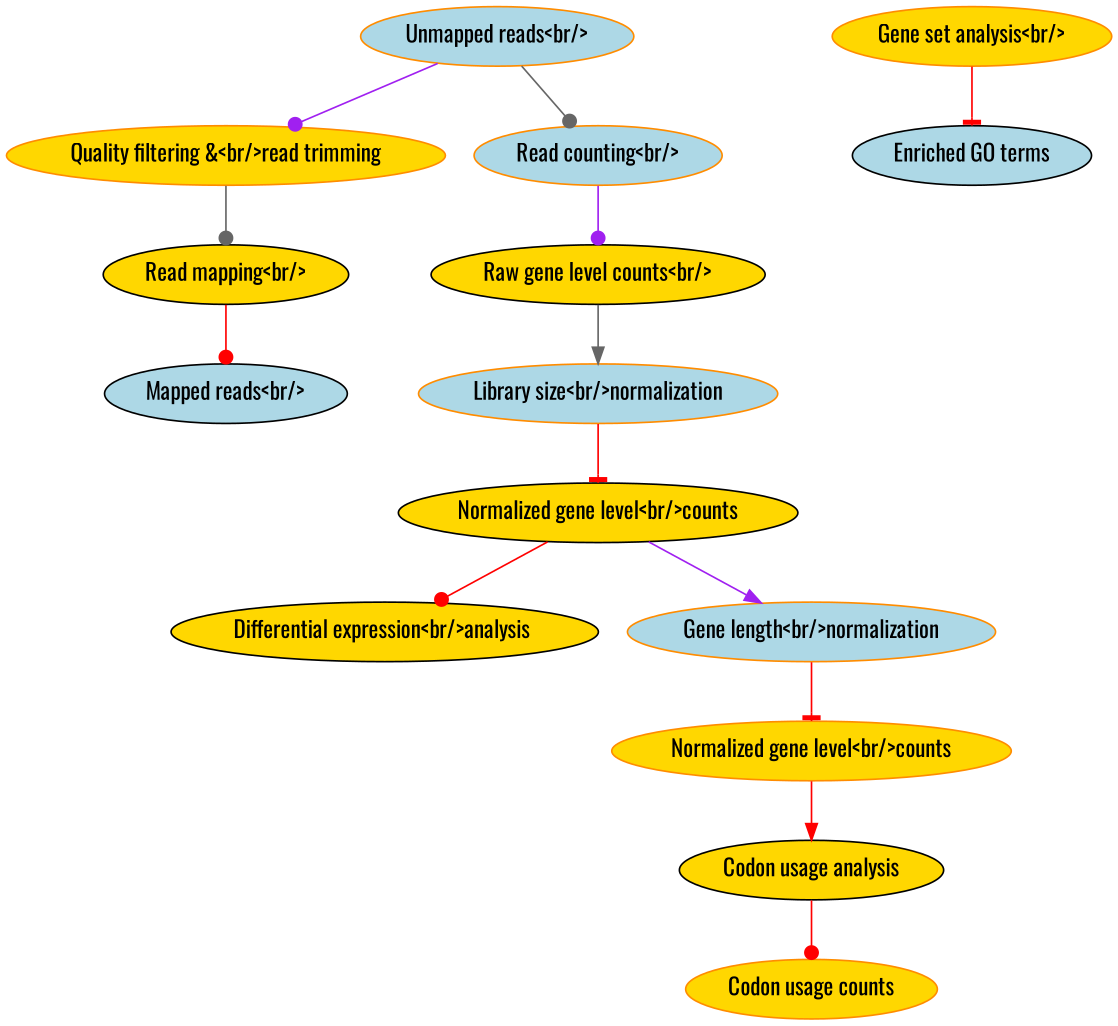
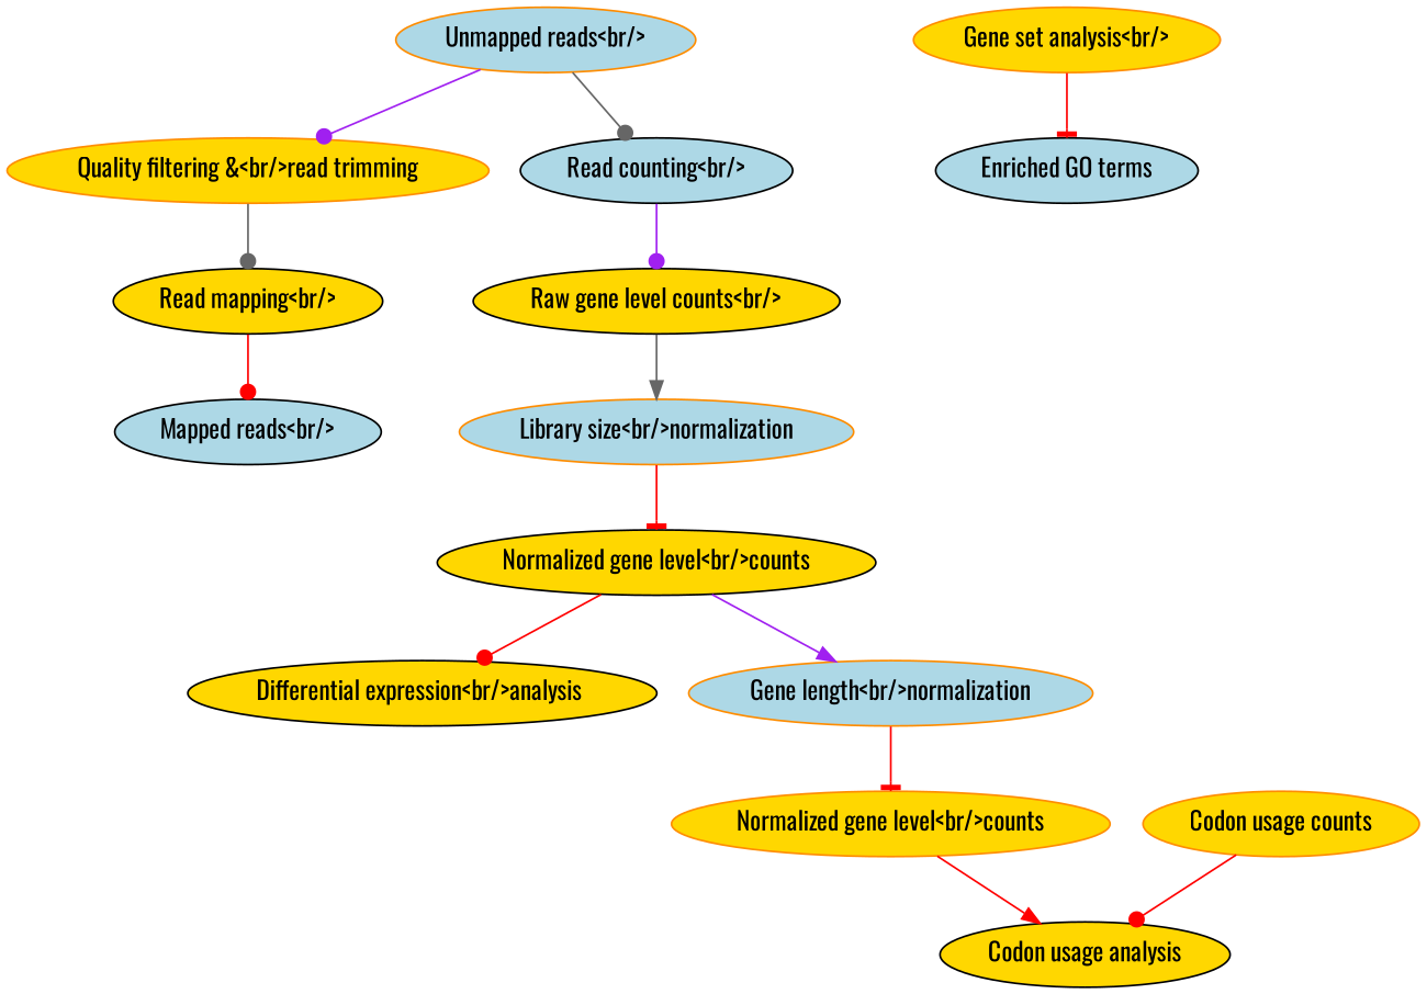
  digraph {
    fontname=Oswald
    node [color=black fillcolor=gold fontname=Oswald style=filled type=process]
    edge [arrowhead=dot color=red fontname=Oswald]
    n1 [color=darkorange fillcolor=lightblue hint=Fastq label="Unmapped reads<br/>" type=data]
    n2 [color=darkorange label="Quality filtering &amp;<br/>read trimming"]
-   n3 [color=darkorange fillcolor=lightblue hint="HTSeq-count" label="Read counting<br/>"]
+   n3 [fillcolor=lightblue hint="HTSeq-count" label="Read counting<br/>"]
    n4 [hint=TopHat2 label="Read mapping<br/>"]
    n5 [fillcolor=lightblue hint=BAM label="Mapped reads<br/>" type=data]
    n6 [hint=TSV label="Raw gene level counts<br/>" type=data]
    n7 [color=darkorange fillcolor=lightblue label="Library size<br/>normalization"]
    n8 [label="Normalized gene level<br/>counts" type=data]
    n9 [hint=DESeq label="Differential expression<br/>analysis "]
    n10 [color=darkorange fillcolor=lightblue label="Gene length<br/>normalization"]
    n11 [color=darkorange label="Normalized gene level<br/>counts" type=data]
    n12 [color=darkorange hint=Piano label="Gene set analysis<br/>"]
    n13 [fillcolor=lightblue label="Enriched GO terms" type=data]
    n14 [label="Codon usage analysis"]
    n15 [color=darkorange label="Codon usage counts" type=data]
    n1 -> n2 [color=purple]
    n1 -> n3 [color=gray40]
    n2 -> n4 [color=gray40]
    n3 -> n6 [color=purple]
    n4 -> n5
    n6 -> n7 [arrowhead=normal color=gray40]
    n7 -> n8 [arrowhead=tee]
    n8 -> n9
    n8 -> n10 [arrowhead=normal color=purple]
    n10 -> n11 [arrowhead=tee]
    n11 -> n14 [arrowhead=normal]
    n12 -> n13 [arrowhead=tee]
-   n14 -> n15
+   n15 -> n14
  }
